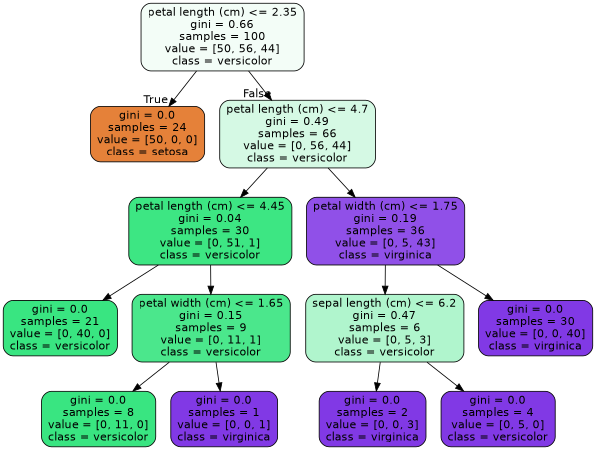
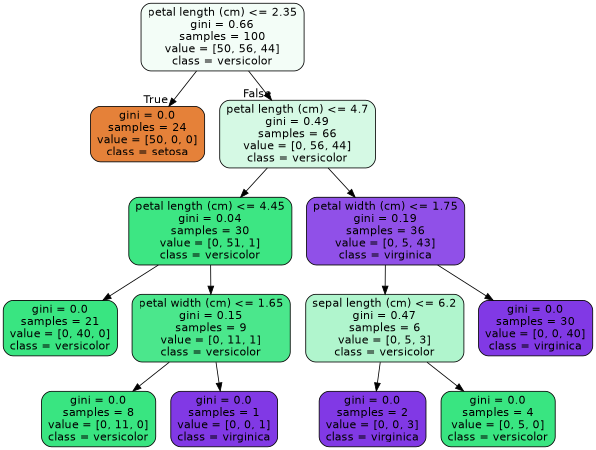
  digraph {
    node [color=black fillcolor="#39e581" fontname=helvetica shape=box style="filled, rounded"]
    edge [fontname=helvetica]
    n1 [fillcolor="#f3fdf7" label="petal length (cm) <= 2.35\ngini = 0.66\nsamples = 100\nvalue = [50, 56, 44]\nclass = versicolor"]
    n2 [fillcolor="#e58139" label="gini = 0.0\nsamples = 24\nvalue = [50, 0, 0]\nclass = setosa"]
    n3 [fillcolor="#d5f9e4" label="petal length (cm) <= 4.7\ngini = 0.49\nsamples = 66\nvalue = [0, 56, 44]\nclass = versicolor"]
    n4 [fillcolor="#3de683" label="petal length (cm) <= 4.45\ngini = 0.04\nsamples = 30\nvalue = [0, 51, 1]\nclass = versicolor"]
    n5 [fillcolor="#9050e8" label="petal width (cm) <= 1.75\ngini = 0.19\nsamples = 36\nvalue = [0, 5, 43]\nclass = virginica"]
    n6 [label="gini = 0.0\nsamples = 21\nvalue = [0, 40, 0]\nclass = versicolor"]
    n7 [fillcolor="#4be78c" label="petal width (cm) <= 1.65\ngini = 0.15\nsamples = 9\nvalue = [0, 11, 1]\nclass = versicolor"]
    n8 [fillcolor="#b0f5cd" label="sepal length (cm) <= 6.2\ngini = 0.47\nsamples = 6\nvalue = [0, 5, 3]\nclass = versicolor"]
    n9 [fillcolor="#8139e5" label="gini = 0.0\nsamples = 30\nvalue = [0, 0, 40]\nclass = virginica"]
    n10 [label="gini = 0.0\nsamples = 8\nvalue = [0, 11, 0]\nclass = versicolor"]
    n11 [fillcolor="#8139e5" label="gini = 0.0\nsamples = 1\nvalue = [0, 0, 1]\nclass = virginica"]
    n12 [fillcolor="#8139e5" label="gini = 0.0\nsamples = 2\nvalue = [0, 0, 3]\nclass = virginica"]
-   n13 [fillcolor="#8139e5" label="gini = 0.0\nsamples = 4\nvalue = [0, 5, 0]\nclass = versicolor"]
+   n13 [label="gini = 0.0\nsamples = 4\nvalue = [0, 5, 0]\nclass = versicolor"]
    n1 -> n2 [headlabel=True labelangle=45 labeldistance=2.5]
    n1 -> n3 [headlabel=False labelangle=-45 labeldistance=2.5]
    n3 -> n4
    n3 -> n5
    n4 -> n6
    n4 -> n7
    n5 -> n8
    n5 -> n9
    n7 -> n10
    n7 -> n11
    n8 -> n12
    n8 -> n13
  }
